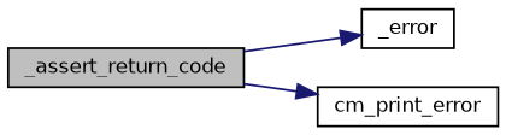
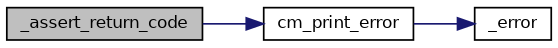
  digraph {
    rankdir=LR
    node [color=black fillcolor=white fontname=Helvetica fontsize=10 shape=record style=filled]
    edge [color=midnightblue fontname=Helvetica fontsize=10 labelfontname=Helvetica labelfontsize=10 style=solid]
    n1 [fillcolor=grey75 fontcolor=black height=0.2 label=_assert_return_code width=0.4]
    n2 [height=0.2 label=_error width=0.4]
    n3 [height=0.2 label=cm_print_error width=0.4]
-   n1 -> n2
+   n3 -> n2
    n1 -> n3
  }
